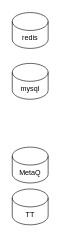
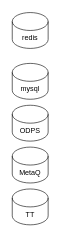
  <mxCell id="0" />
  <mxCell id="1" parent="0" />
  <mxCell id="2" value="redis" style="shape=cylinder3;whiteSpace=wrap;html=1;boundedLbl=1;backgroundOutline=1;size=15;" vertex="1" parent="1"><mxGeometry x="20" y="20" width="60" height="60" as="geometry" /></mxCell>
  <mxCell id="3" value="mysql" style="shape=cylinder3;whiteSpace=wrap;html=1;boundedLbl=1;backgroundOutline=1;size=15;" vertex="1" parent="1"><mxGeometry x="20" y="105" width="60" height="60" as="geometry" /></mxCell>
+ <mxCell id="4" value="ODPS" style="shape=cylinder3;whiteSpace=wrap;html=1;boundedLbl=1;backgroundOutline=1;size=15;" vertex="1" parent="1"><mxGeometry x="20" y="175" width="60" height="60" as="geometry" /></mxCell>
  <mxCell id="5" value="MetaQ" style="shape=cylinder3;whiteSpace=wrap;html=1;boundedLbl=1;backgroundOutline=1;size=15;" vertex="1" parent="1"><mxGeometry x="20" y="245" width="60" height="60" as="geometry" /></mxCell>
  <mxCell id="6" value="TT" style="shape=cylinder3;whiteSpace=wrap;html=1;boundedLbl=1;backgroundOutline=1;size=15;" vertex="1" parent="1"><mxGeometry x="20" y="315" width="60" height="60" as="geometry" /></mxCell>
